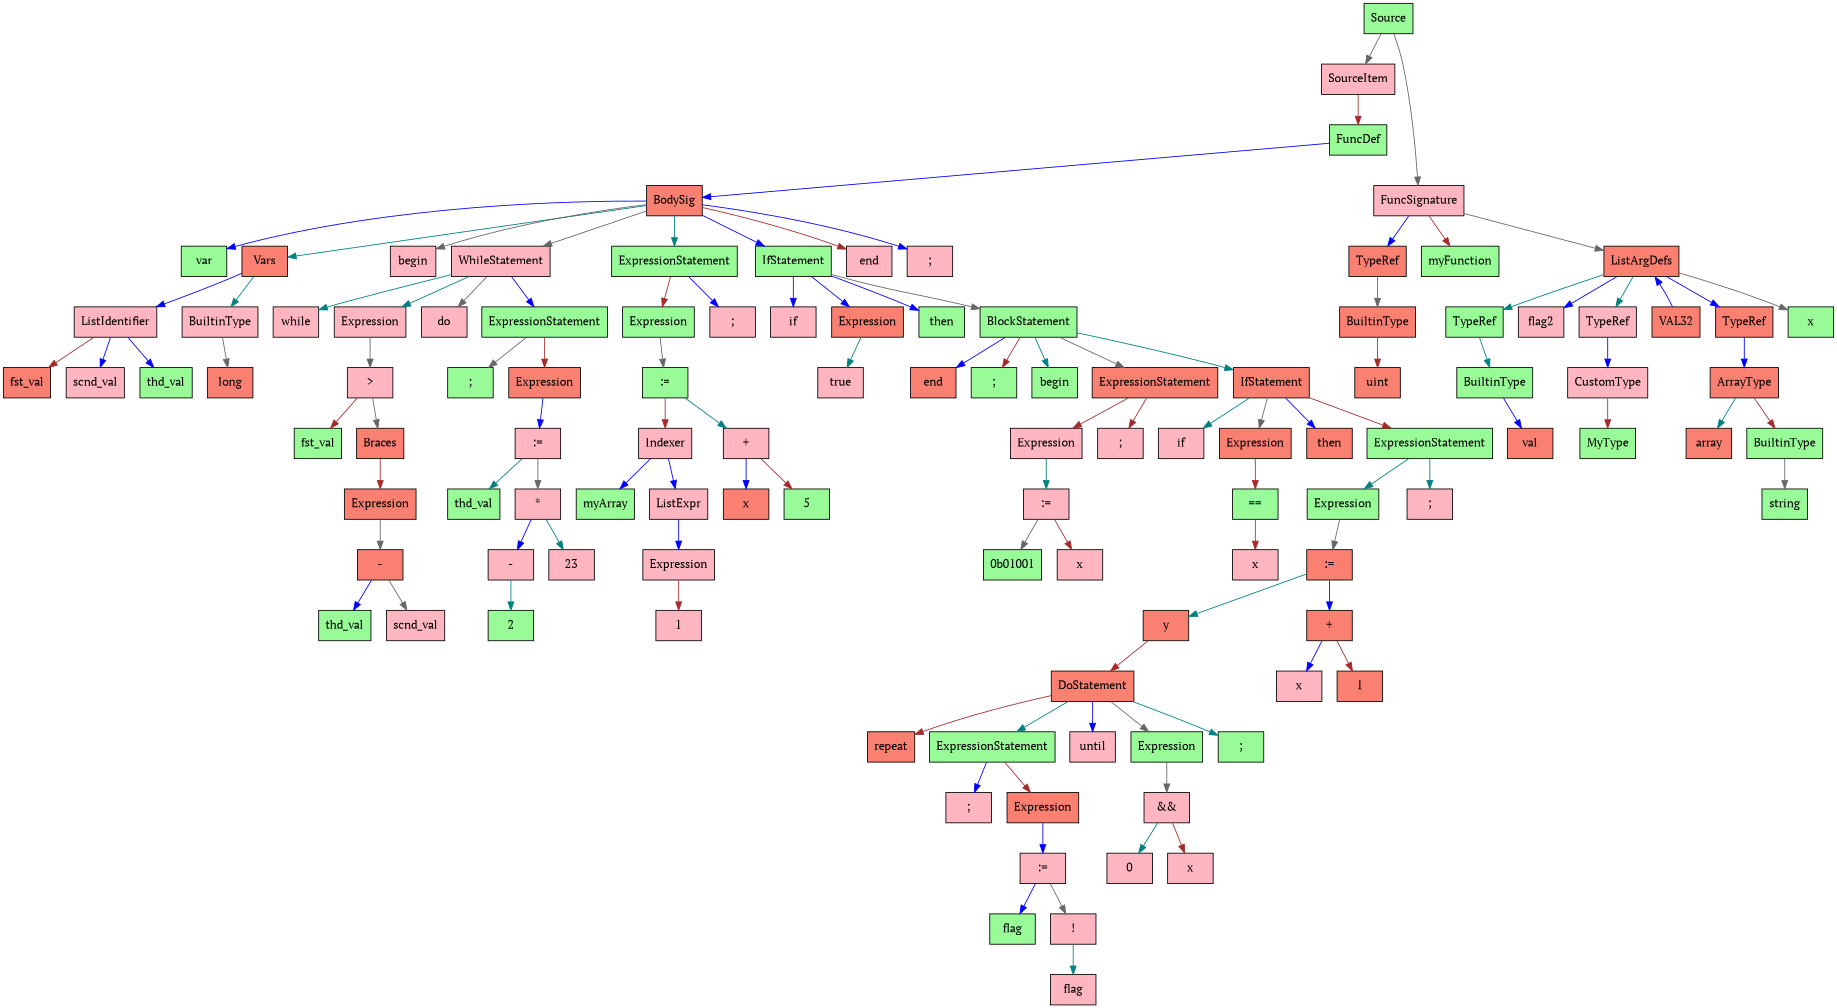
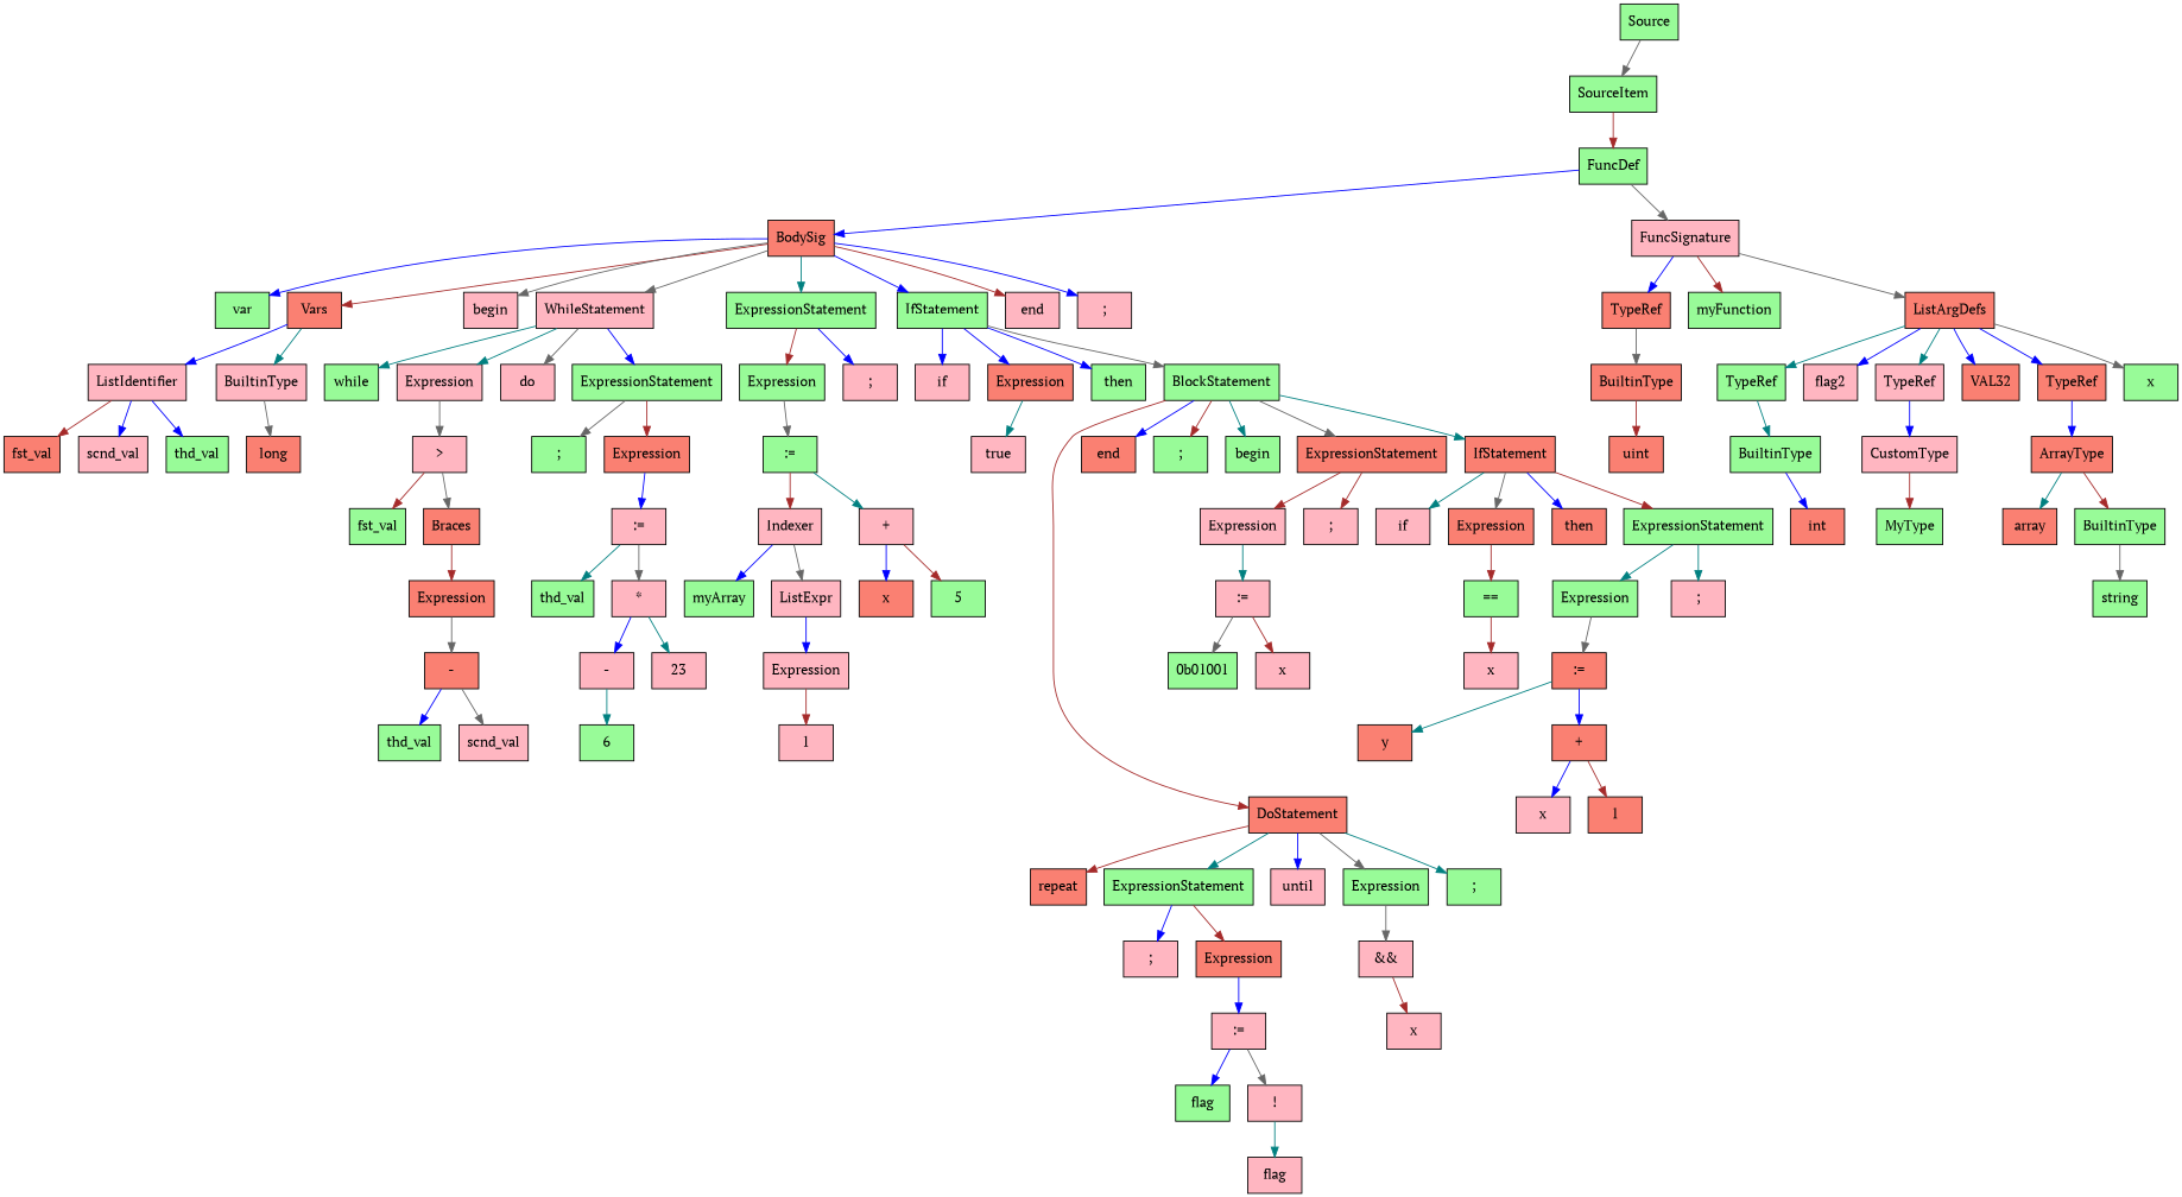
  digraph {
    fontname="PT Serif"
    node [fillcolor=lightpink fontname="PT Serif" shape=box style=filled]
    edge [color=blue fontname="PT Serif"]
    n1 [fillcolor=palegreen label=Source]
-   n2 [label=SourceItem]
+   n2 [fillcolor=palegreen label=SourceItem]
    n3 [fillcolor=palegreen label=FuncDef]
    n4 [label=FuncSignature]
    n5 [fillcolor=salmon label=BodySig]
    n6 [fillcolor=palegreen label=myFunction]
    n7 [fillcolor=salmon label=ListArgDefs]
    n8 [fillcolor=salmon label=TypeRef]
    n9 [fillcolor=palegreen label=var]
    n10 [fillcolor=salmon label=Vars]
    n11 [label=begin]
    n12 [label=WhileStatement]
    n13 [fillcolor=palegreen label=ExpressionStatement]
    n14 [fillcolor=palegreen label=IfStatement]
    n15 [label=end]
    n16 [label=";"]
    n17 [fillcolor=palegreen label=x]
    n18 [fillcolor=palegreen label=TypeRef]
    n19 [label=flag2]
    n20 [label=TypeRef]
    n21 [fillcolor=salmon label=VAL32]
    n22 [fillcolor=salmon label=TypeRef]
    n23 [fillcolor=salmon label=BuiltinType]
    n24 [fillcolor=palegreen label=BuiltinType]
    n25 [label=CustomType]
    n26 [fillcolor=salmon label=ArrayType]
-   n27 [fillcolor=salmon label=val]
+   n27 [fillcolor=salmon label=int]
    n28 [fillcolor=palegreen label=MyType]
    n29 [fillcolor=salmon label=array]
    n30 [fillcolor=palegreen label=BuiltinType]
    n31 [fillcolor=palegreen label=string]
    n32 [fillcolor=salmon label=uint]
    n33 [label=ListIdentifier]
    n34 [label=BuiltinType]
-   n35 [label=while]
+   n35 [fillcolor=palegreen label=while]
    n36 [label=Expression]
    n37 [label=do]
    n38 [fillcolor=palegreen label=ExpressionStatement]
    n39 [fillcolor=palegreen label=Expression]
    n40 [label=";"]
    n41 [label=if]
    n42 [fillcolor=salmon label=Expression]
    n43 [fillcolor=palegreen label=then]
    n44 [fillcolor=palegreen label=BlockStatement]
    n45 [fillcolor=salmon label=fst_val]
    n46 [label=scnd_val]
    n47 [fillcolor=palegreen label=thd_val]
    n48 [fillcolor=salmon label=long]
    n49 [label=">"]
    n50 [fillcolor=salmon label=Expression]
    n51 [fillcolor=palegreen label=";"]
    n52 [fillcolor=palegreen label=fst_val]
    n53 [fillcolor=salmon label=Braces]
    n54 [fillcolor=salmon label=Expression]
    n55 [fillcolor=salmon label="-"]
    n56 [label=scnd_val]
    n57 [fillcolor=palegreen label=thd_val]
    n58 [label=":="]
    n59 [fillcolor=palegreen label=thd_val]
    n60 [label="*"]
    n61 [label=23]
    n62 [label="-"]
-   n63 [fillcolor=palegreen label=2]
+   n63 [fillcolor=palegreen label=6]
    n64 [fillcolor=palegreen label=":="]
    n65 [label=Indexer]
    n66 [label="+"]
    n67 [fillcolor=palegreen label=myArray]
    n68 [label=ListExpr]
    n69 [fillcolor=salmon label=x]
    n70 [fillcolor=palegreen label=5]
    n71 [label=Expression]
    n72 [label=1]
    n73 [label=true]
    n74 [fillcolor=palegreen label=begin]
    n75 [fillcolor=salmon label=ExpressionStatement]
    n76 [fillcolor=salmon label=IfStatement]
    n77 [fillcolor=salmon label=DoStatement]
    n78 [fillcolor=salmon label=end]
    n79 [fillcolor=palegreen label=";"]
    n80 [label=Expression]
    n81 [label=";"]
    n82 [label=if]
    n83 [fillcolor=salmon label=Expression]
    n84 [fillcolor=salmon label=then]
    n85 [fillcolor=palegreen label=ExpressionStatement]
    n86 [fillcolor=salmon label=repeat]
    n87 [fillcolor=palegreen label=ExpressionStatement]
    n88 [label=until]
    n89 [fillcolor=palegreen label=Expression]
    n90 [fillcolor=palegreen label=";"]
    n91 [label=":="]
    n92 [label=x]
    n93 [fillcolor=palegreen label="0b01001"]
    n94 [fillcolor=palegreen label="=="]
    n95 [fillcolor=palegreen label=Expression]
    n96 [label=";"]
    n97 [label=x]
    n98 [fillcolor=salmon label=":="]
    n99 [fillcolor=salmon label=y]
    n100 [fillcolor=salmon label="+"]
    n101 [label=x]
    n102 [fillcolor=salmon label=1]
    n103 [fillcolor=salmon label=Expression]
    n104 [label=";"]
    n105 [label="&&"]
    n106 [label=":="]
    n107 [fillcolor=palegreen label=flag]
    n108 [label="!"]
    n109 [label=flag]
    n110 [label=x]
-   n111 [label=0]
    n1 -> n2 [color=gray40]
    n2 -> n3 [color=brown]
-   n1 -> n4 [color=gray40]
+   n3 -> n4 [color=gray40]
    n3 -> n5
    n4 -> n6 [color=brown]
    n4 -> n7 [color=gray40]
    n4 -> n8
    n5 -> n9
-   n5 -> n10 [color=teal]
+   n5 -> n10 [color=brown]
    n5 -> n11 [color=gray40]
    n5 -> n12 [color=gray40]
    n5 -> n13 [color=teal]
    n5 -> n14
    n5 -> n15 [color=brown]
    n5 -> n16
    n7 -> n17 [color=gray40]
    n7 -> n18 [color=teal]
    n7 -> n19
    n7 -> n20 [color=teal]
-   n21 -> n7
+   n7 -> n21
    n7 -> n22
    n8 -> n23 [color=gray40]
    n10 -> n33
    n10 -> n34 [color=teal]
    n12 -> n35 [color=teal]
    n12 -> n36 [color=teal]
    n12 -> n37 [color=gray40]
    n12 -> n38
    n13 -> n39 [color=brown]
    n13 -> n40
    n14 -> n41
    n14 -> n42
    n14 -> n43
    n14 -> n44 [color=gray40]
    n18 -> n24 [color=teal]
    n20 -> n25
    n22 -> n26
    n23 -> n32 [color=brown]
    n24 -> n27
    n25 -> n28 [color=brown]
    n26 -> n29 [color=teal]
    n26 -> n30 [color=brown]
    n30 -> n31 [color=gray40]
    n33 -> n45 [color=brown]
    n33 -> n46
    n33 -> n47
    n34 -> n48 [color=gray40]
    n36 -> n49 [color=gray40]
    n38 -> n50 [color=brown]
    n38 -> n51 [color=gray40]
    n39 -> n64 [color=gray40]
    n42 -> n73 [color=teal]
    n44 -> n74 [color=teal]
    n44 -> n75 [color=gray40]
    n44 -> n76 [color=teal]
-   n99 -> n77 [color=brown]
+   n44 -> n77 [color=brown]
    n44 -> n78
    n44 -> n79 [color=brown]
    n49 -> n52 [color=brown]
    n49 -> n53 [color=gray40]
    n50 -> n58
    n53 -> n54 [color=brown]
    n54 -> n55 [color=gray40]
    n55 -> n56 [color=gray40]
    n55 -> n57
    n58 -> n59 [color=teal]
    n58 -> n60 [color=gray40]
    n60 -> n61 [color=teal]
    n60 -> n62
    n62 -> n63 [color=teal]
    n64 -> n65 [color=brown]
    n64 -> n66 [color=teal]
    n65 -> n67
-   n65 -> n68
+   n65 -> n68 [color=gray40]
    n66 -> n69
    n66 -> n70 [color=brown]
    n68 -> n71
    n71 -> n72 [color=brown]
    n75 -> n80 [color=brown]
    n75 -> n81 [color=brown]
    n76 -> n82 [color=teal]
    n76 -> n83 [color=gray40]
    n76 -> n84
    n76 -> n85 [color=brown]
    n77 -> n86 [color=brown]
    n77 -> n87 [color=teal]
    n77 -> n88
    n77 -> n89 [color=gray40]
    n77 -> n90 [color=teal]
    n80 -> n91 [color=teal]
    n83 -> n94 [color=brown]
    n85 -> n95 [color=teal]
    n85 -> n96 [color=teal]
    n87 -> n103 [color=brown]
    n87 -> n104
    n89 -> n105 [color=gray40]
    n91 -> n92 [color=brown]
    n91 -> n93 [color=gray40]
    n94 -> n97 [color=brown]
    n95 -> n98 [color=gray40]
    n98 -> n99 [color=teal]
    n98 -> n100
    n100 -> n101
    n100 -> n102 [color=brown]
    n103 -> n106
    n105 -> n110 [color=brown]
-   n105 -> n111 [color=teal]
    n106 -> n107
    n106 -> n108 [color=gray40]
    n108 -> n109 [color=teal]
  }
